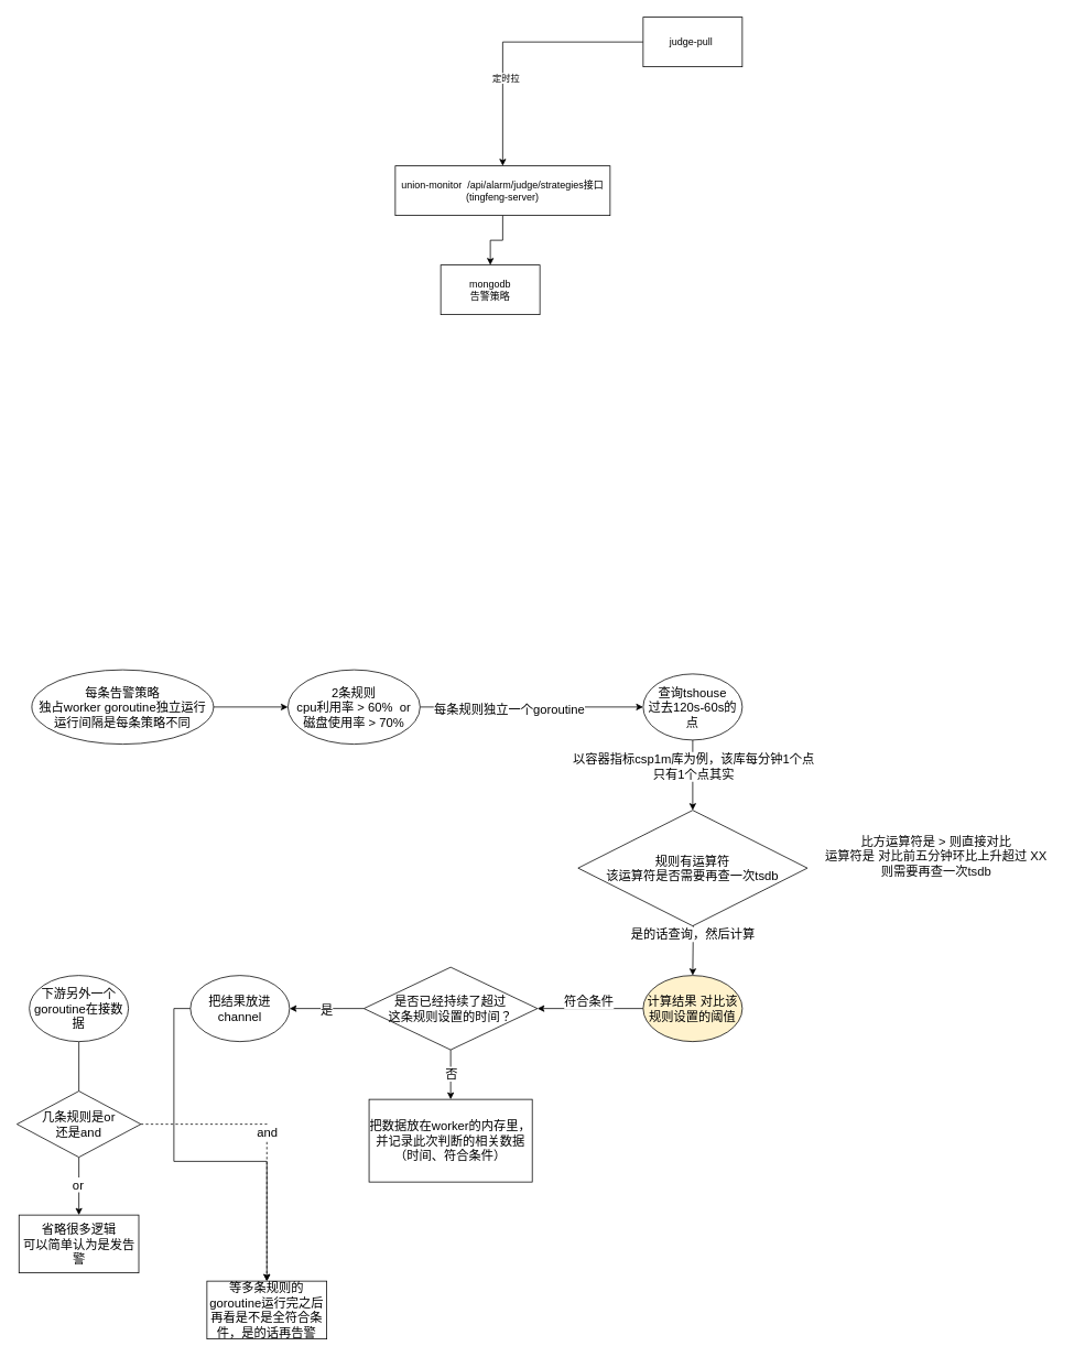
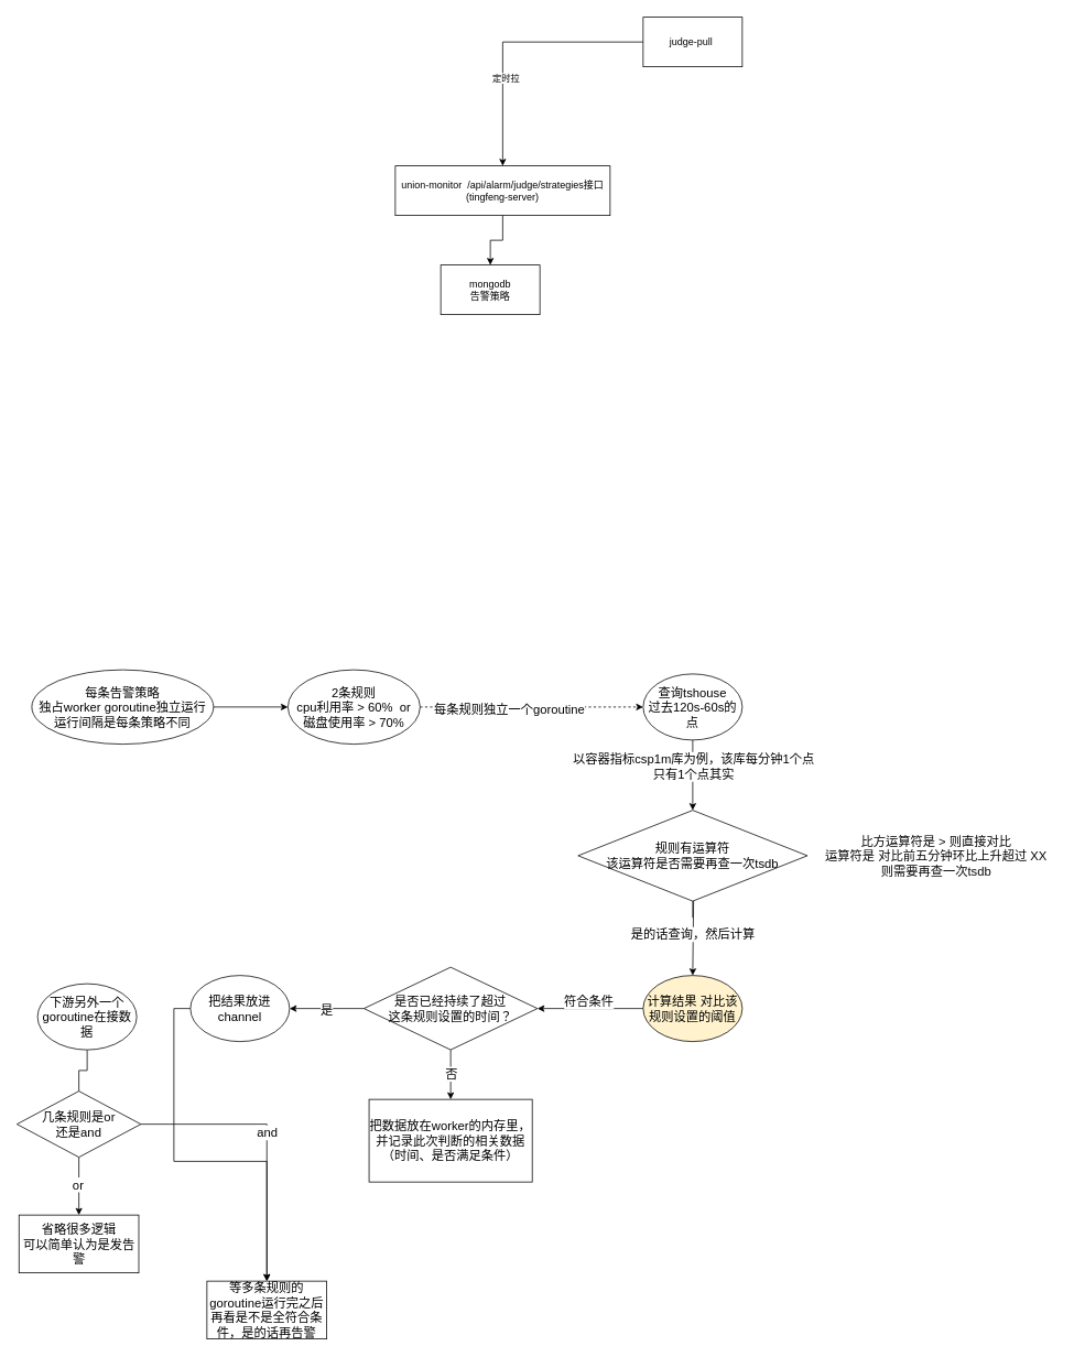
  <mxCell id="0" />
  <mxCell id="1" parent="0" />
  <mxCell id="2" style="edgeStyle=orthogonalEdgeStyle;rounded=0;orthogonalLoop=1;jettySize=auto;html=1;exitX=0;exitY=0.5;exitDx=0;exitDy=0;entryX=0.5;entryY=0;entryDx=0;entryDy=0;" parent="1" source="4" target="6" edge="1"><mxGeometry relative="1" as="geometry" /></mxCell>
  <mxCell id="3" value="定时拉" style="edgeLabel;html=1;align=center;verticalAlign=middle;resizable=0;points=[];" parent="2" vertex="1" connectable="0"><mxGeometry x="0.331" y="3" relative="1" as="geometry"><mxPoint as="offset" /></mxGeometry></mxCell>
  <mxCell id="4" value="judge-pull&amp;nbsp;" style="rounded=0;whiteSpace=wrap;html=1;" parent="1" vertex="1"><mxGeometry x="778" y="20" width="120" height="60" as="geometry" /></mxCell>
  <mxCell id="5" style="edgeStyle=orthogonalEdgeStyle;rounded=0;orthogonalLoop=1;jettySize=auto;html=1;exitX=0.5;exitY=1;exitDx=0;exitDy=0;entryX=0.5;entryY=0;entryDx=0;entryDy=0;" parent="1" source="6" target="7" edge="1"><mxGeometry relative="1" as="geometry" /></mxCell>
  <mxCell id="6" value="union-monitor&amp;nbsp;&amp;nbsp;/api/alarm/judge/strategies接口&lt;br&gt;(tingfeng-server)" style="rounded=0;whiteSpace=wrap;html=1;" parent="1" vertex="1"><mxGeometry x="478" y="200" width="260" height="60" as="geometry" /></mxCell>
  <mxCell id="7" value="mongodb&lt;br&gt;告警策略" style="rounded=0;whiteSpace=wrap;html=1;" parent="1" vertex="1"><mxGeometry x="533" y="320" width="120" height="60" as="geometry" /></mxCell>
  <mxCell id="8" style="edgeStyle=orthogonalEdgeStyle;rounded=0;orthogonalLoop=1;jettySize=auto;html=1;exitX=1;exitY=0.5;exitDx=0;exitDy=0;entryX=0;entryY=0.5;entryDx=0;entryDy=0;fontSize=15;" edge="1" parent="1" source="9" target="12"><mxGeometry relative="1" as="geometry" /></mxCell>
  <mxCell id="9" value="每条告警策略&lt;br style=&quot;font-size: 15px;&quot;&gt;独占worker goroutine独立运行&lt;br style=&quot;font-size: 15px;&quot;&gt;运行间隔是每条策略不同" style="ellipse;whiteSpace=wrap;html=1;fontSize=15;" vertex="1" parent="1"><mxGeometry x="38" y="810" width="220" height="90" as="geometry" /></mxCell>
- <mxCell id="10" style="edgeStyle=orthogonalEdgeStyle;rounded=0;orthogonalLoop=1;jettySize=auto;html=1;exitX=1;exitY=0.5;exitDx=0;exitDy=0;entryX=0;entryY=0.5;entryDx=0;entryDy=0;fontSize=15;" edge="1" parent="1" source="12" target="15"><mxGeometry relative="1" as="geometry" /></mxCell>
+ <mxCell id="10" style="edgeStyle=orthogonalEdgeStyle;rounded=0;orthogonalLoop=1;jettySize=auto;html=1;exitX=1;exitY=0.5;exitDx=0;exitDy=0;entryX=0;entryY=0.5;entryDx=0;entryDy=0;fontSize=15;dashed=1;" edge="1" parent="1" source="12" target="15"><mxGeometry relative="1" as="geometry" /></mxCell>
  <mxCell id="11" value="每条规则独立一个goroutine" style="edgeLabel;html=1;align=center;verticalAlign=middle;resizable=0;points=[];fontSize=15;" vertex="1" connectable="0" parent="10"><mxGeometry x="-0.21" y="-1" relative="1" as="geometry"><mxPoint as="offset" /></mxGeometry></mxCell>
  <mxCell id="12" value="2条规则&lt;br style=&quot;font-size: 15px;&quot;&gt;cpu利用率 &amp;gt; 60%&amp;nbsp; or&lt;br style=&quot;font-size: 15px;&quot;&gt;磁盘使用率 &amp;gt; 70%" style="ellipse;whiteSpace=wrap;html=1;fontSize=15;" vertex="1" parent="1"><mxGeometry x="348" y="810" width="160" height="90" as="geometry" /></mxCell>
  <mxCell id="13" style="edgeStyle=orthogonalEdgeStyle;rounded=0;orthogonalLoop=1;jettySize=auto;html=1;exitX=0.5;exitY=1;exitDx=0;exitDy=0;entryX=0.5;entryY=0;entryDx=0;entryDy=0;fontSize=15;" edge="1" parent="1" source="15" target="18"><mxGeometry relative="1" as="geometry"><mxPoint x="838" y="990" as="targetPoint" /></mxGeometry></mxCell>
  <mxCell id="14" value="以容器指标csp1m库为例，该库每分钟1个点&lt;br style=&quot;font-size: 15px;&quot;&gt;只有1个点其实" style="edgeLabel;html=1;align=center;verticalAlign=middle;resizable=0;points=[];fontSize=15;" vertex="1" connectable="0" parent="13"><mxGeometry x="-0.262" y="3" relative="1" as="geometry"><mxPoint x="-3" as="offset" /></mxGeometry></mxCell>
  <mxCell id="15" value="查询tshouse&lt;br style=&quot;font-size: 15px;&quot;&gt;过去120s-60s的点" style="ellipse;whiteSpace=wrap;html=1;fontSize=15;" vertex="1" parent="1"><mxGeometry x="778" y="815" width="120" height="80" as="geometry" /></mxCell>
  <mxCell id="16" style="edgeStyle=orthogonalEdgeStyle;rounded=0;orthogonalLoop=1;jettySize=auto;html=1;exitX=0.5;exitY=1;exitDx=0;exitDy=0;entryX=0.5;entryY=0;entryDx=0;entryDy=0;fontSize=15;" edge="1" parent="1" target="22"><mxGeometry relative="1" as="geometry"><mxPoint x="838" y="1180" as="targetPoint" /><mxPoint x="838" y="1110" as="sourcePoint" /><Array as="points"><mxPoint x="838" y="1090" /><mxPoint x="839" y="1090" /></Array></mxGeometry></mxCell>
  <mxCell id="17" value="是的话查询，然后计算" style="edgeLabel;html=1;align=center;verticalAlign=middle;resizable=0;points=[];fontSize=15;" vertex="1" connectable="0" parent="16"><mxGeometry x="-0.255" relative="1" as="geometry"><mxPoint x="-1" y="20" as="offset" /></mxGeometry></mxCell>
- <mxCell id="18" value="规则有运算符&lt;br style=&quot;font-size: 15px;&quot;&gt;该运算符是否需要再查一次tsdb" style="rhombus;whiteSpace=wrap;html=1;fontSize=15;" vertex="1" parent="1"><mxGeometry x="699.25" y="980" width="277.5" height="140" as="geometry" /></mxCell>
+ <mxCell id="18" value="规则有运算符&lt;br style=&quot;font-size: 15px;&quot;&gt;该运算符是否需要再查一次tsdb" style="rhombus;whiteSpace=wrap;html=1;fontSize=15;" vertex="1" parent="1"><mxGeometry x="699.25" y="980" width="277.5" height="110" as="geometry" /></mxCell>
  <mxCell id="19" value="&lt;pre style=&quot;background-color: rgb(255, 255, 255); color: rgb(8, 8, 8); font-size: 15px;&quot;&gt;&lt;font face=&quot;Helvetica&quot; style=&quot;font-size: 15px;&quot;&gt;比方运算符是 &amp;gt; 则直接对比&lt;br style=&quot;font-size: 15px;&quot;&gt;运算符是 对比前五分钟环比上升超过 XX&lt;br style=&quot;font-size: 15px;&quot;&gt;则需要再查一次tsdb&lt;/font&gt;&lt;/pre&gt;" style="text;strokeColor=none;align=center;fillColor=none;html=1;verticalAlign=middle;whiteSpace=wrap;rounded=0;fontSize=15;" vertex="1" parent="1"><mxGeometry x="988" y="995" width="290" height="80" as="geometry" /></mxCell>
  <mxCell id="20" style="edgeStyle=orthogonalEdgeStyle;rounded=0;orthogonalLoop=1;jettySize=auto;html=1;exitX=0;exitY=0.5;exitDx=0;exitDy=0;entryX=1;entryY=0.5;entryDx=0;entryDy=0;fontSize=15;" edge="1" parent="1" source="22" target="36"><mxGeometry relative="1" as="geometry"><mxPoint x="698" y="1220" as="targetPoint" /></mxGeometry></mxCell>
  <mxCell id="21" value="符合条件" style="edgeLabel;html=1;align=center;verticalAlign=middle;resizable=0;points=[];fontSize=15;" vertex="1" connectable="0" parent="20"><mxGeometry x="0.125" y="1" relative="1" as="geometry"><mxPoint x="5" y="-11" as="offset" /></mxGeometry></mxCell>
  <mxCell id="22" value="计算结果 对比该规则设置的阈值" style="ellipse;whiteSpace=wrap;html=1;fontSize=15;fillColor=#fff2cc;" vertex="1" parent="1"><mxGeometry x="778" y="1180" width="120" height="80" as="geometry" /></mxCell>
  <mxCell id="23" style="edgeStyle=orthogonalEdgeStyle;rounded=0;orthogonalLoop=1;jettySize=auto;html=1;exitX=0;exitY=0.5;exitDx=0;exitDy=0;fontSize=15;" edge="1" parent="1" source="24" target="39"><mxGeometry relative="1" as="geometry"><mxPoint x="175" y="1220" as="targetPoint" /></mxGeometry></mxCell>
  <mxCell id="24" value="把结果放进 channel" style="ellipse;whiteSpace=wrap;html=1;fontSize=15;" vertex="1" parent="1"><mxGeometry x="230" y="1180" width="120" height="80" as="geometry" /></mxCell>
  <mxCell id="25" style="edgeStyle=orthogonalEdgeStyle;rounded=0;orthogonalLoop=1;jettySize=auto;html=1;exitX=0.5;exitY=1;exitDx=0;exitDy=0;entryX=0.5;entryY=0;entryDx=0;entryDy=0;fontSize=15;endArrow=none;" edge="1" parent="1" source="26" target="31"><mxGeometry relative="1" as="geometry"><mxPoint x="95" y="1300" as="targetPoint" /></mxGeometry></mxCell>
- <mxCell id="26" value="下游另外一个goroutine在接数据&lt;br style=&quot;font-size: 15px;&quot;&gt;" style="ellipse;whiteSpace=wrap;html=1;fontSize=15;" vertex="1" parent="1"><mxGeometry x="35" y="1180" width="120" height="80" as="geometry" /></mxCell>
+ <mxCell id="26" value="下游另外一个goroutine在接数据&lt;br style=&quot;font-size: 15px;&quot;&gt;" style="ellipse;whiteSpace=wrap;html=1;fontSize=15;" vertex="1" parent="1"><mxGeometry x="45" y="1190" width="120" height="80" as="geometry" /></mxCell>
  <mxCell id="27" style="edgeStyle=orthogonalEdgeStyle;rounded=0;orthogonalLoop=1;jettySize=auto;html=1;exitX=0.5;exitY=1;exitDx=0;exitDy=0;entryX=0.5;entryY=0;entryDx=0;entryDy=0;fontSize=15;" edge="1" parent="1" source="31" target="38"><mxGeometry relative="1" as="geometry"><mxPoint x="95" y="1460" as="targetPoint" /></mxGeometry></mxCell>
  <mxCell id="28" value="or" style="edgeLabel;html=1;align=center;verticalAlign=middle;resizable=0;points=[];fontSize=15;" vertex="1" connectable="0" parent="27"><mxGeometry x="-0.087" y="-2" relative="1" as="geometry"><mxPoint as="offset" /></mxGeometry></mxCell>
- <mxCell id="29" style="edgeStyle=orthogonalEdgeStyle;rounded=0;orthogonalLoop=1;jettySize=auto;html=1;exitX=1;exitY=0.5;exitDx=0;exitDy=0;entryX=0.5;entryY=0;entryDx=0;entryDy=0;fontSize=15;dashed=1;" edge="1" parent="1" source="31" target="39"><mxGeometry relative="1" as="geometry"><mxPoint x="270" y="1610" as="targetPoint" /></mxGeometry></mxCell>
+ <mxCell id="29" style="edgeStyle=orthogonalEdgeStyle;rounded=0;orthogonalLoop=1;jettySize=auto;html=1;exitX=1;exitY=0.5;exitDx=0;exitDy=0;entryX=0.5;entryY=0;entryDx=0;entryDy=0;fontSize=15;" edge="1" parent="1" source="31" target="39"><mxGeometry relative="1" as="geometry"><mxPoint x="270" y="1610" as="targetPoint" /></mxGeometry></mxCell>
  <mxCell id="30" value="and" style="edgeLabel;html=1;align=center;verticalAlign=middle;resizable=0;points=[];fontSize=15;" vertex="1" connectable="0" parent="29"><mxGeometry x="-0.056" relative="1" as="geometry"><mxPoint as="offset" /></mxGeometry></mxCell>
  <mxCell id="31" value="几条规则是or&lt;br style=&quot;font-size: 15px;&quot;&gt;还是and" style="rhombus;whiteSpace=wrap;html=1;fontSize=15;" vertex="1" parent="1"><mxGeometry x="20" y="1320" width="150" height="80" as="geometry" /></mxCell>
  <mxCell id="32" style="edgeStyle=orthogonalEdgeStyle;rounded=0;orthogonalLoop=1;jettySize=auto;html=1;entryX=1;entryY=0.5;entryDx=0;entryDy=0;exitX=0;exitY=0.5;exitDx=0;exitDy=0;fontSize=15;" edge="1" parent="1" source="36" target="24"><mxGeometry relative="1" as="geometry"><mxPoint x="345" y="1220" as="sourcePoint" /></mxGeometry></mxCell>
  <mxCell id="33" value="是" style="edgeLabel;html=1;align=center;verticalAlign=middle;resizable=0;points=[];fontSize=15;" vertex="1" connectable="0" parent="32"><mxGeometry x="0.025" relative="1" as="geometry"><mxPoint as="offset" /></mxGeometry></mxCell>
  <mxCell id="34" style="edgeStyle=orthogonalEdgeStyle;rounded=0;orthogonalLoop=1;jettySize=auto;html=1;exitX=0.5;exitY=1;exitDx=0;exitDy=0;entryX=0.5;entryY=0;entryDx=0;entryDy=0;fontSize=15;" edge="1" parent="1" source="36" target="37"><mxGeometry relative="1" as="geometry"><mxPoint x="545" y="1320" as="targetPoint" /></mxGeometry></mxCell>
  <mxCell id="35" value="否" style="edgeLabel;html=1;align=center;verticalAlign=middle;resizable=0;points=[];fontSize=15;" vertex="1" connectable="0" parent="34"><mxGeometry x="-0.056" relative="1" as="geometry"><mxPoint as="offset" /></mxGeometry></mxCell>
  <mxCell id="36" value="是否已经持续了超过&lt;br style=&quot;font-size: 15px;&quot;&gt;这条规则设置的时间？" style="rhombus;whiteSpace=wrap;html=1;fontSize=15;" vertex="1" parent="1"><mxGeometry x="440" y="1170" width="210" height="100" as="geometry" /></mxCell>
- <mxCell id="37" value="把数据放在worker的内存里，并记录此次判断的相关数据（时间、符合条件）" style="rounded=0;whiteSpace=wrap;html=1;fontSize=15;" vertex="1" parent="1"><mxGeometry x="446.25" y="1330" width="197.5" height="100" as="geometry" /></mxCell>
+ <mxCell id="37" value="把数据放在worker的内存里，并记录此次判断的相关数据（时间、是否满足条件）" style="rounded=0;whiteSpace=wrap;html=1;fontSize=15;" vertex="1" parent="1"><mxGeometry x="446.25" y="1330" width="197.5" height="100" as="geometry" /></mxCell>
  <mxCell id="38" value="省略很多逻辑&lt;br style=&quot;font-size: 15px;&quot;&gt;可以简单认为是发告警" style="rounded=0;whiteSpace=wrap;html=1;fontSize=15;" vertex="1" parent="1"><mxGeometry x="22.5" y="1470" width="145" height="70" as="geometry" /></mxCell>
  <mxCell id="39" value="等多条规则的goroutine运行完之后再看是不是全符合条件，是的话再告警" style="rounded=0;whiteSpace=wrap;html=1;fontSize=15;" vertex="1" parent="1"><mxGeometry x="250" y="1550" width="145" height="70" as="geometry" /></mxCell>
